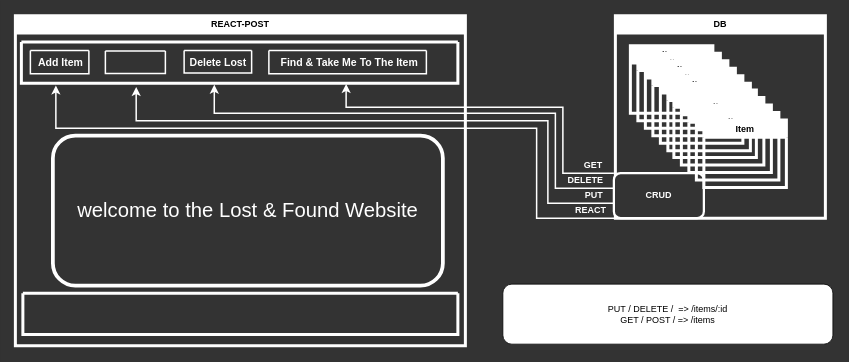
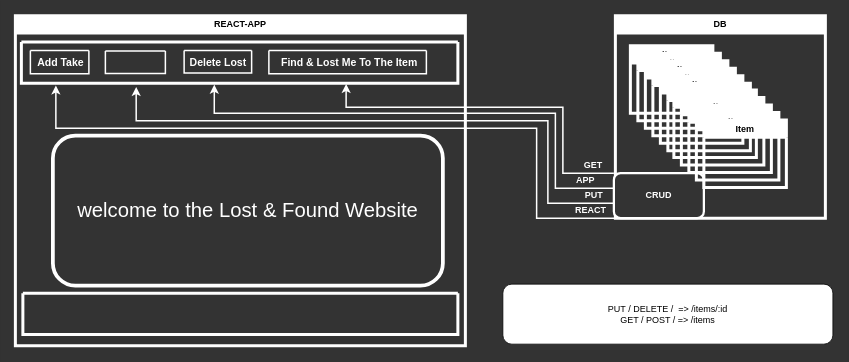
  <mxCell id="0" />
  <mxCell id="1" parent="0" />
  <mxCell id="2" style="edgeStyle=orthogonalEdgeStyle;rounded=0;orthogonalLoop=1;jettySize=auto;html=1;exitX=0;exitY=1;exitDx=0;exitDy=0;entryX=0.079;entryY=1.055;entryDx=0;entryDy=0;entryPerimeter=0;strokeColor=#FFFFFF;strokeWidth=2;" edge="1" parent="1" source="3" target="17"><mxGeometry relative="1" as="geometry"><Array as="points"><mxPoint x="715" y="290" /><mxPoint x="715" y="170" /><mxPoint x="74" y="170" /></Array></mxGeometry></mxCell>
  <mxCell id="3" value="DB" style="swimlane;whiteSpace=wrap;html=1;strokeColor=#FFFFFF;strokeWidth=4;" vertex="1" parent="1"><mxGeometry x="820" y="20" width="280" height="270" as="geometry" /></mxCell>
  <mxCell id="4" value="Item" style="swimlane;whiteSpace=wrap;html=1;strokeColor=#FFFFFF;strokeWidth=4;" vertex="1" parent="3"><mxGeometry x="20" y="40" width="110" height="90" as="geometry" /></mxCell>
  <mxCell id="5" value="&lt;font color=&quot;#ffffff&quot;&gt;&lt;b&gt;CRUD&lt;/b&gt;&lt;/font&gt;" style="rounded=1;whiteSpace=wrap;html=1;fillColor=#333333;strokeColor=#FFFFFF;strokeWidth=3;" vertex="1" parent="3"><mxGeometry x="-2" y="210" width="120" height="60" as="geometry" /></mxCell>
  <mxCell id="6" value="Item" style="swimlane;whiteSpace=wrap;html=1;strokeColor=#FFFFFF;strokeWidth=4;" vertex="1" parent="1"><mxGeometry x="850" y="70" width="110" height="90" as="geometry" /></mxCell>
  <mxCell id="7" value="Item" style="swimlane;whiteSpace=wrap;html=1;strokeColor=#FFFFFF;strokeWidth=4;" vertex="1" parent="1"><mxGeometry x="860" y="80" width="110" height="90" as="geometry" /></mxCell>
  <mxCell id="8" value="Item" style="swimlane;whiteSpace=wrap;html=1;strokeColor=#FFFFFF;strokeWidth=4;" vertex="1" parent="1"><mxGeometry x="870" y="90" width="110" height="90" as="geometry" /></mxCell>
  <mxCell id="9" value="Item" style="swimlane;whiteSpace=wrap;html=1;strokeColor=#FFFFFF;strokeWidth=4;" vertex="1" parent="1"><mxGeometry x="880" y="100" width="110" height="90" as="geometry" /></mxCell>
  <mxCell id="10" value="Item" style="swimlane;whiteSpace=wrap;html=1;strokeColor=#FFFFFF;strokeWidth=4;" vertex="1" parent="1"><mxGeometry x="890" y="110" width="110" height="90" as="geometry" /></mxCell>
  <mxCell id="11" value="Item" style="swimlane;whiteSpace=wrap;html=1;strokeColor=#FFFFFF;strokeWidth=4;" vertex="1" parent="1"><mxGeometry x="898" y="119" width="110" height="90" as="geometry" /></mxCell>
  <mxCell id="12" value="Item" style="swimlane;whiteSpace=wrap;html=1;strokeColor=#FFFFFF;strokeWidth=4;" vertex="1" parent="1"><mxGeometry x="908" y="129" width="110" height="90" as="geometry" /></mxCell>
  <mxCell id="13" value="Item" style="swimlane;whiteSpace=wrap;html=1;strokeColor=#FFFFFF;strokeWidth=4;" vertex="1" parent="1"><mxGeometry x="918" y="139" width="110" height="90" as="geometry" /></mxCell>
  <mxCell id="14" value="Item" style="swimlane;whiteSpace=wrap;html=1;strokeColor=#FFFFFF;strokeWidth=4;" vertex="1" parent="1"><mxGeometry x="928" y="149" width="110" height="90" as="geometry" /></mxCell>
  <mxCell id="15" value="Item" style="swimlane;whiteSpace=wrap;html=1;strokeColor=#FFFFFF;strokeWidth=4;" vertex="1" parent="1"><mxGeometry x="938" y="159" width="110" height="90" as="geometry" /></mxCell>
- <mxCell id="16" value="REACT-POST" style="swimlane;whiteSpace=wrap;html=1;strokeColor=#FFFFFF;strokeWidth=4;" vertex="1" parent="1"><mxGeometry x="20" y="20" width="600" height="440" as="geometry" /></mxCell>
+ <mxCell id="16" value="REACT-APP" style="swimlane;whiteSpace=wrap;html=1;strokeColor=#FFFFFF;strokeWidth=4;" vertex="1" parent="1"><mxGeometry x="20" y="20" width="600" height="440" as="geometry" /></mxCell>
  <mxCell id="17" value="" style="swimlane;startSize=0;strokeColor=#FFFFFF;strokeWidth=4;" vertex="1" parent="16"><mxGeometry x="8" y="35" width="582" height="55" as="geometry" /></mxCell>
  <mxCell id="18" value="&lt;font size=&quot;1&quot; color=&quot;#ffffff&quot;&gt;&lt;b style=&quot;font-size: 14px;&quot;&gt;Delete Lost&lt;/b&gt;&lt;/font&gt;" style="text;html=1;align=center;verticalAlign=middle;resizable=0;points=[];autosize=1;strokeColor=none;fillColor=none;" vertex="1" parent="17"><mxGeometry x="212" y="11.5" width="100" height="30" as="geometry" /></mxCell>
  <mxCell id="19" value="" style="swimlane;startSize=0;strokeColor=#FFFFFF;strokeWidth=2;" vertex="1" parent="17"><mxGeometry x="330" y="11.5" width="210" height="31" as="geometry" /></mxCell>
- <mxCell id="20" value="&lt;font size=&quot;1&quot; color=&quot;#ffffff&quot;&gt;&lt;b style=&quot;font-size: 14px;&quot;&gt;Find &amp;amp; Take Me To The Item&lt;/b&gt;&lt;/font&gt;" style="text;html=1;align=center;verticalAlign=middle;resizable=0;points=[];autosize=1;strokeColor=none;fillColor=none;" vertex="1" parent="19"><mxGeometry x="2" y="1" width="210" height="30" as="geometry" /></mxCell>
+ <mxCell id="20" value="&lt;font size=&quot;1&quot; color=&quot;#ffffff&quot;&gt;&lt;b style=&quot;font-size: 14px;&quot;&gt;Find &amp;amp; Lost Me To The Item&lt;/b&gt;&lt;/font&gt;" style="text;html=1;align=center;verticalAlign=middle;resizable=0;points=[];autosize=1;strokeColor=none;fillColor=none;" vertex="1" parent="19"><mxGeometry x="2" y="1" width="210" height="30" as="geometry" /></mxCell>
  <mxCell id="21" value="" style="swimlane;startSize=0;strokeColor=#FFFFFF;strokeWidth=2;" vertex="1" parent="17"><mxGeometry x="217" y="11.5" width="90" height="30" as="geometry" /></mxCell>
  <mxCell id="22" value="" style="swimlane;startSize=0;strokeColor=#FFFFFF;strokeWidth=2;" vertex="1" parent="17"><mxGeometry x="12" y="11.5" width="78" height="31" as="geometry" /></mxCell>
- <mxCell id="23" value="&lt;font size=&quot;1&quot; color=&quot;#ffffff&quot;&gt;&lt;b style=&quot;font-size: 14px;&quot;&gt;Add Item&lt;/b&gt;&lt;/font&gt;" style="text;html=1;align=center;verticalAlign=middle;resizable=0;points=[];autosize=1;strokeColor=none;fillColor=none;" vertex="1" parent="22"><mxGeometry y="1" width="80" height="30" as="geometry" /></mxCell>
+ <mxCell id="23" value="&lt;font size=&quot;1&quot; color=&quot;#ffffff&quot;&gt;&lt;b style=&quot;font-size: 14px;&quot;&gt;Add Take&lt;/b&gt;&lt;/font&gt;" style="text;html=1;align=center;verticalAlign=middle;resizable=0;points=[];autosize=1;strokeColor=none;fillColor=none;" vertex="1" parent="22"><mxGeometry y="1" width="80" height="30" as="geometry" /></mxCell>
  <mxCell id="24" value="" style="swimlane;startSize=0;strokeColor=#FFFFFF;strokeWidth=2;" vertex="1" parent="17"><mxGeometry x="112" y="12" width="80" height="30" as="geometry" /></mxCell>
  <mxCell id="25" value="" style="swimlane;startSize=0;strokeColor=#FFFFFF;strokeWidth=4;" vertex="1" parent="16"><mxGeometry x="10" y="370" width="580" height="55" as="geometry" /></mxCell>
  <mxCell id="26" value="&lt;font style=&quot;font-size: 27px;&quot; color=&quot;#ffffff&quot;&gt;welcome to the Lost &amp;amp; Found Website&lt;/font&gt;" style="rounded=1;whiteSpace=wrap;html=1;fillColor=#333333;strokeColor=#FFFFFF;strokeWidth=5;" vertex="1" parent="16"><mxGeometry x="50" y="160" width="520" height="200" as="geometry" /></mxCell>
  <mxCell id="27" style="edgeStyle=orthogonalEdgeStyle;rounded=0;orthogonalLoop=1;jettySize=auto;html=1;exitX=0;exitY=0;exitDx=0;exitDy=0;entryX=0.481;entryY=1.05;entryDx=0;entryDy=0;entryPerimeter=0;strokeColor=#FFFFFF;strokeWidth=2;" edge="1" parent="1" source="5"><mxGeometry relative="1" as="geometry"><mxPoint x="818" y="257" as="sourcePoint" /><mxPoint x="461.01" y="111" as="targetPoint" /><Array as="points"><mxPoint x="750" y="230" /><mxPoint x="750" y="142" /><mxPoint x="461" y="142" /></Array></mxGeometry></mxCell>
  <mxCell id="28" style="edgeStyle=orthogonalEdgeStyle;rounded=0;orthogonalLoop=1;jettySize=auto;html=1;exitX=0;exitY=0.25;exitDx=0;exitDy=0;entryX=0.442;entryY=1.036;entryDx=0;entryDy=0;entryPerimeter=0;strokeColor=#FFFFFF;strokeWidth=2;" edge="1" parent="1" source="5" target="17"><mxGeometry relative="1" as="geometry"><Array as="points"><mxPoint x="818" y="250" /><mxPoint x="740" y="250" /><mxPoint x="740" y="150" /><mxPoint x="285" y="150" /></Array></mxGeometry></mxCell>
  <mxCell id="29" style="edgeStyle=orthogonalEdgeStyle;rounded=0;orthogonalLoop=1;jettySize=auto;html=1;exitX=0;exitY=0.75;exitDx=0;exitDy=0;entryX=0.263;entryY=1.091;entryDx=0;entryDy=0;entryPerimeter=0;strokeColor=#FFFFFF;strokeWidth=2;" edge="1" parent="1" source="5" target="17"><mxGeometry relative="1" as="geometry"><Array as="points"><mxPoint x="818" y="270" /><mxPoint x="730" y="270" /><mxPoint x="730" y="160" /><mxPoint x="181" y="160" /></Array></mxGeometry></mxCell>
  <mxCell id="30" value="&lt;b&gt;&lt;font color=&quot;#ffffff&quot;&gt;GET&lt;/font&gt;&lt;/b&gt;" style="text;html=1;align=center;verticalAlign=middle;resizable=0;points=[];autosize=1;strokeColor=none;fillColor=none;" vertex="1" parent="1"><mxGeometry x="765" y="205" width="50" height="30" as="geometry" /></mxCell>
- <mxCell id="31" value="&lt;font color=&quot;#ffffff&quot;&gt;&lt;b&gt;DELETE&lt;/b&gt;&lt;/font&gt;" style="text;html=1;align=center;verticalAlign=middle;resizable=0;points=[];autosize=1;strokeColor=none;fillColor=none;" vertex="1" parent="1"><mxGeometry x="745" y="225" width="70" height="30" as="geometry" /></mxCell>
+ <mxCell id="31" value="&lt;font color=&quot;#ffffff&quot;&gt;&lt;b&gt;APP&lt;/b&gt;&lt;/font&gt;" style="text;html=1;align=center;verticalAlign=middle;resizable=0;points=[];autosize=1;strokeColor=none;fillColor=none;" vertex="1" parent="1"><mxGeometry x="745" y="225" width="70" height="30" as="geometry" /></mxCell>
  <mxCell id="32" value="&lt;b&gt;&lt;font color=&quot;#ffffff&quot;&gt;PUT&lt;/font&gt;&lt;/b&gt;" style="text;html=1;align=center;verticalAlign=middle;resizable=0;points=[];autosize=1;strokeColor=none;fillColor=none;" vertex="1" parent="1"><mxGeometry x="766" y="245" width="50" height="30" as="geometry" /></mxCell>
  <mxCell id="33" value="&lt;b&gt;&lt;font color=&quot;#ffffff&quot;&gt;REACT&lt;/font&gt;&lt;/b&gt;" style="text;html=1;align=center;verticalAlign=middle;resizable=0;points=[];autosize=1;strokeColor=none;fillColor=none;" vertex="1" parent="1"><mxGeometry x="757" y="265" width="60" height="30" as="geometry" /></mxCell>
  <mxCell id="34" value="PUT / DELETE /&amp;nbsp; =&amp;gt; /items/:id&lt;br&gt;GET / POST / =&amp;gt; /items" style="rounded=1;whiteSpace=wrap;html=1;" vertex="1" parent="1"><mxGeometry x="670" y="378" width="440" height="80" as="geometry" /></mxCell>
